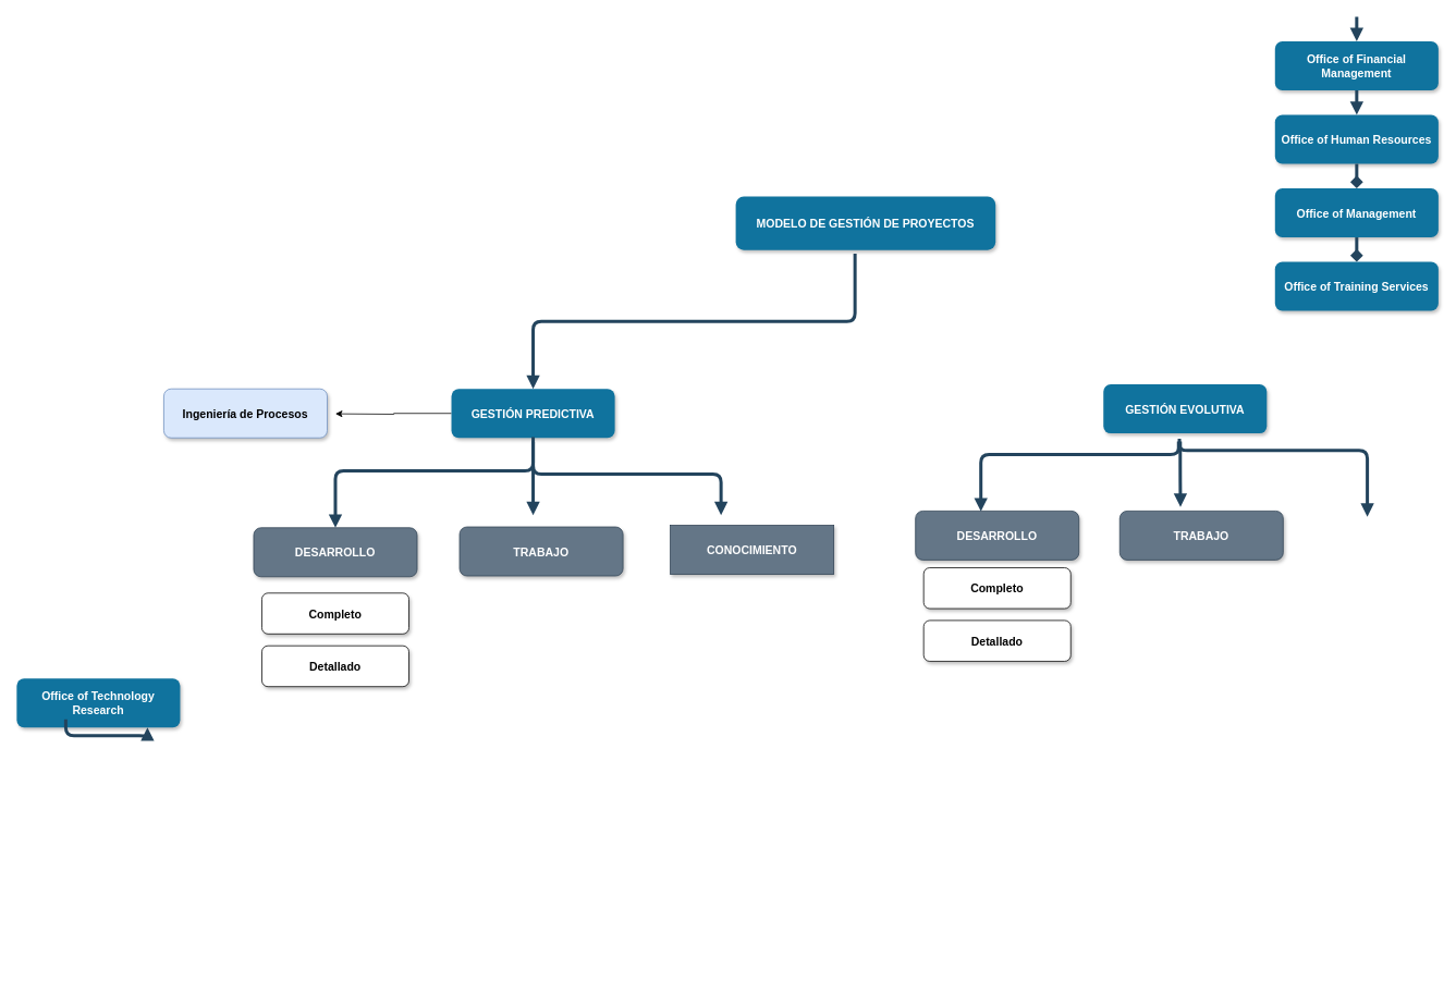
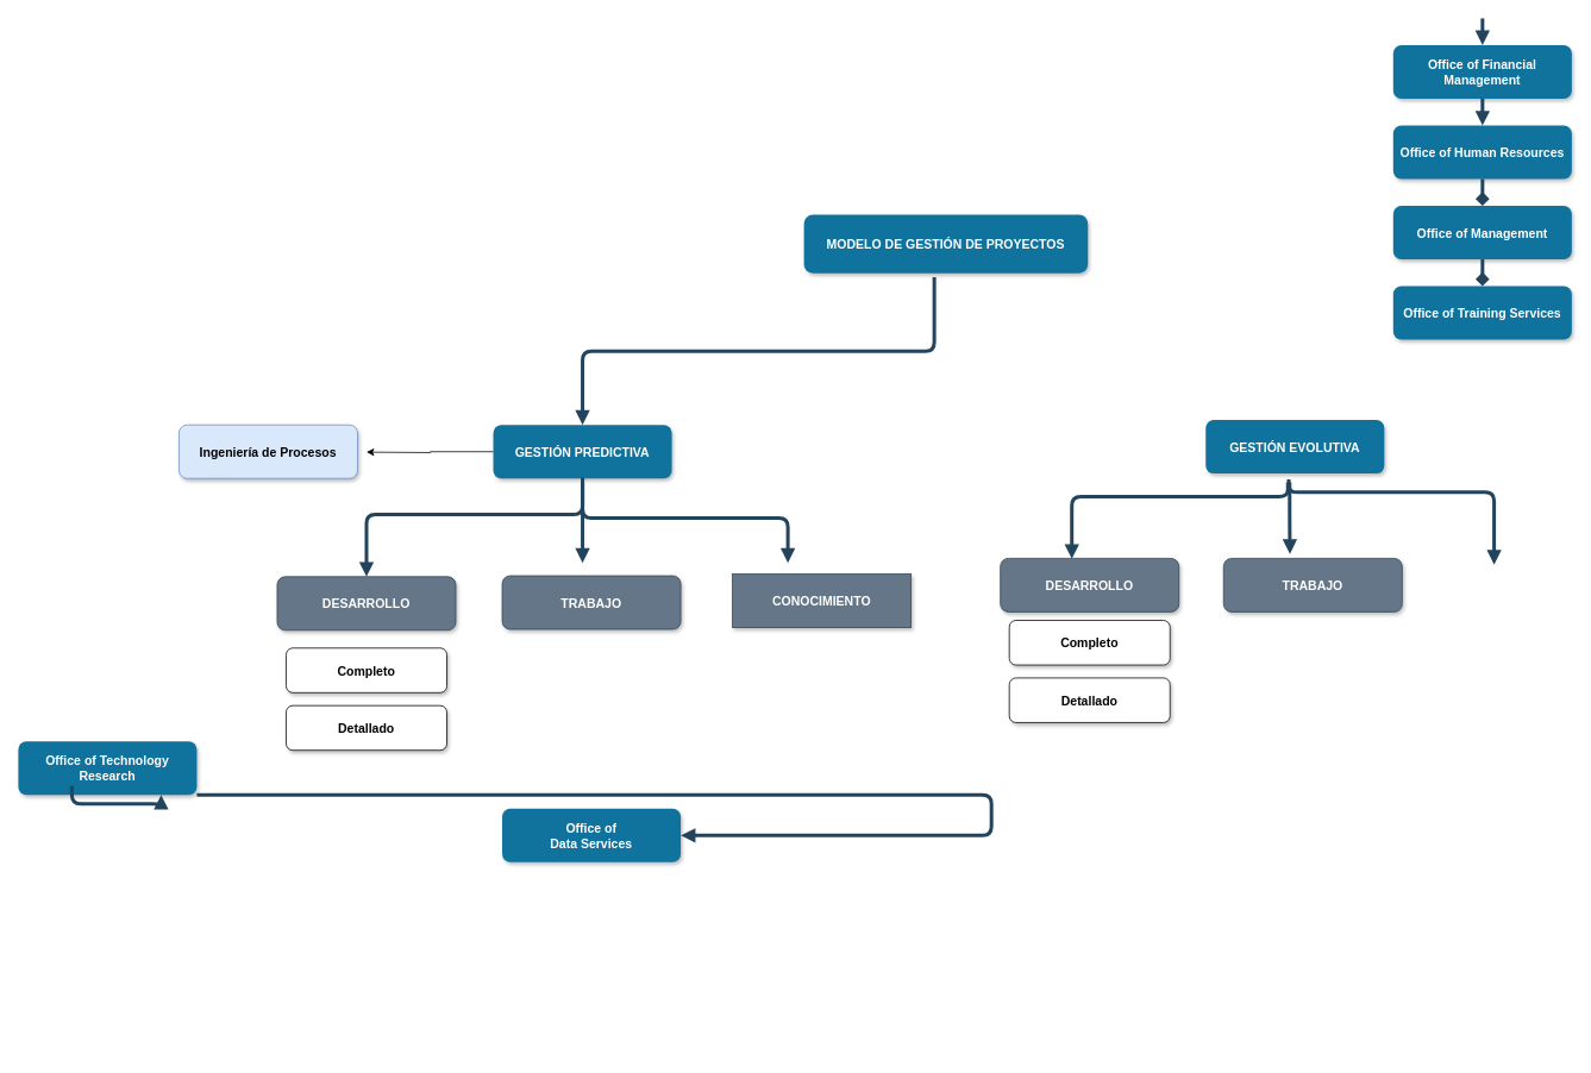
  <mxCell id="0" />
  <mxCell id="1" parent="0" />
  <mxCell id="2" value="MODELO DE GESTIÓN DE PROYECTOS" style="rounded=1;fillColor=#10739E;strokeColor=none;shadow=1;gradientColor=none;fontStyle=1;fontColor=#FFFFFF;fontSize=14;" parent="1" vertex="1"><mxGeometry x="900" y="240" width="318" height="65.5" as="geometry" /></mxCell>
  <mxCell id="3" style="edgeStyle=orthogonalEdgeStyle;rounded=0;orthogonalLoop=1;jettySize=auto;html=1;exitX=0;exitY=0.5;exitDx=0;exitDy=0;" edge="1" parent="1" source="4"><mxGeometry relative="1" as="geometry"><mxPoint x="410" y="506" as="targetPoint" /></mxGeometry></mxCell>
  <mxCell id="4" value="GESTIÓN PREDICTIVA" style="rounded=1;fillColor=#10739E;strokeColor=none;shadow=1;gradientColor=none;fontStyle=1;fontColor=#FFFFFF;fontSize=14;" parent="1" vertex="1"><mxGeometry x="552" y="475.5" width="200" height="60" as="geometry" /></mxCell>
  <mxCell id="5" value="GESTIÓN EVOLUTIVA" style="rounded=1;fillColor=#10739E;strokeColor=none;shadow=1;gradientColor=none;fontStyle=1;fontColor=#FFFFFF;fontSize=14;" parent="1" vertex="1"><mxGeometry x="1350" y="470" width="200" height="60" as="geometry" /></mxCell>
  <mxCell id="6" value="DESARROLLO" style="rounded=1;fillColor=#647687;strokeColor=#314354;shadow=1;fontStyle=1;fontSize=14;fontColor=#ffffff;" parent="1" vertex="1"><mxGeometry x="310" y="645.5" width="200" height="60" as="geometry" /></mxCell>
  <mxCell id="7" value="Completo" style="rounded=1;shadow=1;fontStyle=1;fontSize=14;" parent="1" vertex="1"><mxGeometry x="320" y="725.5" width="180" height="50" as="geometry" /></mxCell>
  <mxCell id="8" value="TRABAJO" style="rounded=1;fillColor=#647687;strokeColor=#314354;shadow=1;fontStyle=1;fontColor=#ffffff;fontSize=14;" parent="1" vertex="1"><mxGeometry x="562" y="644.5" width="200" height="60" as="geometry" /></mxCell>
  <mxCell id="9" value="Office of Technology &#10;Research" style="rounded=1;fillColor=#10739E;strokeColor=none;shadow=1;gradientColor=none;fontStyle=1;fontColor=#FFFFFF;fontSize=14;" parent="1" vertex="1"><mxGeometry x="20" y="830" width="200" height="60" as="geometry" /></mxCell>
+ <mxCell id="10" value="Office of&#10;Data Services" style="rounded=1;fillColor=#10739E;strokeColor=none;shadow=1;gradientColor=none;fontStyle=1;fontColor=#FFFFFF;fontSize=14;" parent="1" vertex="1"><mxGeometry x="562" y="905.5" width="200" height="60" as="geometry" /></mxCell>
  <mxCell id="11" value="Office of Financial &#10;Management" style="rounded=1;fillColor=#10739E;strokeColor=none;shadow=1;gradientColor=none;fontStyle=1;fontColor=#FFFFFF;fontSize=14;" parent="1" vertex="1"><mxGeometry x="1560" y="50" width="200" height="60" as="geometry" /></mxCell>
  <mxCell id="12" value="Office of Human Resources" style="rounded=1;fillColor=#10739E;strokeColor=none;shadow=1;gradientColor=none;fontStyle=1;fontColor=#FFFFFF;fontSize=14;" parent="1" vertex="1"><mxGeometry x="1560" y="140" width="200" height="60" as="geometry" /></mxCell>
  <mxCell id="13" value="Office of Management " style="rounded=1;fillColor=#10739E;strokeColor=none;shadow=1;gradientColor=none;fontStyle=1;fontColor=#FFFFFF;fontSize=14;" parent="1" vertex="1"><mxGeometry x="1560" y="230" width="200" height="60" as="geometry" /></mxCell>
  <mxCell id="14" value="Office of Training Services" style="rounded=1;fillColor=#10739E;strokeColor=none;shadow=1;gradientColor=none;fontStyle=1;fontColor=#FFFFFF;fontSize=14;" parent="1" vertex="1"><mxGeometry x="1560" y="320" width="200" height="60" as="geometry" /></mxCell>
  <mxCell id="15" value="" style="edgeStyle=elbowEdgeStyle;elbow=vertical;strokeWidth=4;endArrow=block;endFill=1;fontStyle=1;strokeColor=#23445D;exitX=0.459;exitY=1.069;exitDx=0;exitDy=0;exitPerimeter=0;" parent="1" source="2" target="4" edge="1"><mxGeometry x="22" y="165.5" width="100" height="100" as="geometry"><mxPoint x="782" y="425.5" as="sourcePoint" /><mxPoint x="132" y="185.5" as="targetPoint" /></mxGeometry></mxCell>
  <mxCell id="16" value="" style="edgeStyle=elbowEdgeStyle;elbow=vertical;strokeWidth=4;endArrow=block;endFill=1;fontStyle=1;strokeColor=#23445D;" parent="1" target="6" edge="1"><mxGeometry x="22" y="165.5" width="100" height="100" as="geometry"><mxPoint x="652" y="540" as="sourcePoint" /><mxPoint x="132" y="185.5" as="targetPoint" /><Array as="points"><mxPoint x="410" y="576" /><mxPoint x="300" y="576" /><mxPoint x="562" y="575.5" /></Array></mxGeometry></mxCell>
  <mxCell id="17" value="" style="edgeStyle=elbowEdgeStyle;elbow=vertical;strokeWidth=4;endArrow=block;endFill=1;fontStyle=1;strokeColor=#23445D;exitX=0.55;exitY=1.075;exitDx=0;exitDy=0;exitPerimeter=0;" parent="1" edge="1"><mxGeometry x="52" y="165.5" width="100" height="100" as="geometry"><mxPoint x="652" y="540" as="sourcePoint" /><mxPoint x="652" y="630" as="targetPoint" /></mxGeometry></mxCell>
  <mxCell id="18" value="" style="edgeStyle=elbowEdgeStyle;elbow=vertical;strokeWidth=4;endArrow=block;endFill=1;fontStyle=1;strokeColor=#23445D;" parent="1" target="9" edge="1"><mxGeometry x="62" y="175.5" width="100" height="100" as="geometry"><mxPoint x="80" y="880" as="sourcePoint" /><mxPoint x="172" y="195.5" as="targetPoint" /><Array as="points"><mxPoint x="180" y="900" /><mxPoint x="670" y="870" /></Array></mxGeometry></mxCell>
+ <mxCell id="19" value="" style="edgeStyle=elbowEdgeStyle;elbow=vertical;strokeWidth=4;endArrow=block;endFill=1;fontStyle=1;strokeColor=#23445D;" parent="1" source="9" target="10" edge="1"><mxGeometry x="62" y="185.5" width="100" height="100" as="geometry"><mxPoint x="72" y="305.5" as="sourcePoint" /><mxPoint x="172" y="205.5" as="targetPoint" /><Array as="points"><mxPoint x="1110" y="890" /><mxPoint x="1170" y="860" /><mxPoint x="1400" y="950" /><mxPoint x="950" y="1180" /></Array></mxGeometry></mxCell>
  <mxCell id="20" value="" style="edgeStyle=elbowEdgeStyle;elbow=vertical;strokeWidth=4;endArrow=block;endFill=1;fontStyle=1;strokeColor=#23445D;" parent="1" target="11" edge="1"><mxGeometry x="780" y="-510" width="100" height="100" as="geometry"><mxPoint x="1660" as="sourcePoint" y="20" /><mxPoint x="890" y="-490" as="targetPoint" /></mxGeometry></mxCell>
  <mxCell id="21" value="" style="edgeStyle=elbowEdgeStyle;elbow=vertical;strokeWidth=4;endArrow=block;endFill=1;fontStyle=1;strokeColor=#23445D;" parent="1" source="11" target="12" edge="1"><mxGeometry x="780" y="-500" width="100" height="100" as="geometry"><mxPoint x="790" y="-380" as="sourcePoint" /><mxPoint x="890" y="-480" as="targetPoint" /></mxGeometry></mxCell>
  <mxCell id="22" value="" style="edgeStyle=elbowEdgeStyle;elbow=vertical;strokeWidth=4;endArrow=diamond;endFill=1;fontStyle=1;strokeColor=#23445D;" parent="1" source="12" target="13" edge="1"><mxGeometry x="780" y="-490" width="100" height="100" as="geometry"><mxPoint x="790" y="-370" as="sourcePoint" /><mxPoint x="890" y="-470" as="targetPoint" /></mxGeometry></mxCell>
  <mxCell id="23" value="" style="edgeStyle=elbowEdgeStyle;elbow=vertical;strokeWidth=4;endArrow=diamond;endFill=1;fontStyle=1;strokeColor=#23445D;" parent="1" source="13" target="14" edge="1"><mxGeometry x="780" y="-480" width="100" height="100" as="geometry"><mxPoint x="790" y="-360" as="sourcePoint" /><mxPoint x="890" y="-460" as="targetPoint" /></mxGeometry></mxCell>
  <mxCell id="24" value="Ingeniería de Procesos" style="rounded=1;fillColor=#dae8fc;strokeColor=#6c8ebf;shadow=1;fontStyle=1;fontSize=14;" vertex="1" parent="1"><mxGeometry x="200" y="475.5" width="200" height="60" as="geometry" /></mxCell>
  <mxCell id="25" value="Detallado" style="rounded=1;shadow=1;fontStyle=1;fontSize=14;" vertex="1" parent="1"><mxGeometry x="320" y="790" width="180" height="50" as="geometry" /></mxCell>
  <mxCell id="26" value="DESARROLLO" style="rounded=1;fillColor=#647687;strokeColor=#314354;shadow=1;fontStyle=1;fontSize=14;fontColor=#ffffff;" vertex="1" parent="1"><mxGeometry x="1120" y="625" width="200" height="60" as="geometry" /></mxCell>
  <mxCell id="27" value="Completo" style="rounded=1;shadow=1;fontStyle=1;fontSize=14;" vertex="1" parent="1"><mxGeometry x="1130" y="694.5" width="180" height="50" as="geometry" /></mxCell>
  <mxCell id="28" value="TRABAJO" style="rounded=1;fillColor=#647687;strokeColor=#314354;shadow=1;fontStyle=1;fontColor=#ffffff;fontSize=14;" vertex="1" parent="1"><mxGeometry x="1370" y="625" width="200" height="60" as="geometry" /></mxCell>
  <mxCell id="29" value="" style="edgeStyle=elbowEdgeStyle;elbow=vertical;strokeWidth=4;endArrow=block;endFill=1;fontStyle=1;strokeColor=#23445D;" edge="1" parent="1"><mxGeometry x="812" y="145.5" width="100" height="100" as="geometry"><mxPoint x="1442" y="540" as="sourcePoint" /><mxPoint x="1200" y="625.5" as="targetPoint" /><Array as="points"><mxPoint x="1200" y="556" /><mxPoint x="1090" y="556" /><mxPoint x="1352" y="555.5" /></Array></mxGeometry></mxCell>
  <mxCell id="30" value="" style="edgeStyle=elbowEdgeStyle;elbow=vertical;strokeWidth=4;endArrow=block;endFill=1;fontStyle=1;strokeColor=#23445D;" edge="1" parent="1"><mxGeometry x="844.29" y="145.5" width="100" height="100" as="geometry"><mxPoint x="1444" y="540" as="sourcePoint" /><mxPoint x="1444.29" y="620" as="targetPoint" /></mxGeometry></mxCell>
  <mxCell id="31" value="Detallado" style="rounded=1;shadow=1;fontStyle=1;fontSize=14;" vertex="1" parent="1"><mxGeometry x="1130" y="759" width="180" height="50" as="geometry" /></mxCell>
  <mxCell id="32" value="" style="edgeStyle=elbowEdgeStyle;elbow=vertical;strokeWidth=4;endArrow=block;endFill=1;fontStyle=1;strokeColor=#23445D;exitX=0.55;exitY=1.075;exitDx=0;exitDy=0;exitPerimeter=0;" edge="1" parent="1"><mxGeometry x="52" y="160" width="100" height="100" as="geometry"><mxPoint x="652" y="534.5" as="sourcePoint" /><mxPoint x="882" y="630" as="targetPoint" /><Array as="points"><mxPoint x="770" y="580" /></Array></mxGeometry></mxCell>
  <mxCell id="33" value="CONOCIMIENTO" style="fillColor=#647687;strokeColor=#314354;shadow=1;fontStyle=1;fontColor=#ffffff;fontSize=14;rounded=0;" vertex="1" parent="1"><mxGeometry x="820" y="642.5" width="200" height="60" as="geometry" /></mxCell>
  <mxCell id="34" value="" style="edgeStyle=elbowEdgeStyle;elbow=vertical;strokeWidth=4;endArrow=block;endFill=1;fontStyle=1;strokeColor=#23445D;exitX=0.55;exitY=1.075;exitDx=0;exitDy=0;exitPerimeter=0;" edge="1" parent="1"><mxGeometry x="843" y="162" width="100" height="100" as="geometry"><mxPoint x="1443" y="536.5" as="sourcePoint" /><mxPoint x="1673" y="632" as="targetPoint" /><Array as="points"><mxPoint x="1563" y="551" /></Array></mxGeometry></mxCell>
